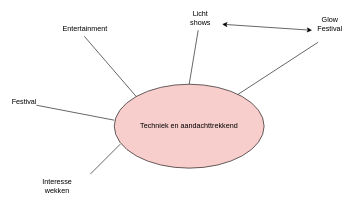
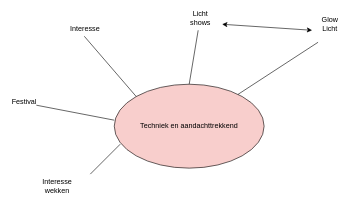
  <mxCell id="0" />
  <mxCell id="1" parent="0" />
  <mxCell id="2" value="Techniek en aandachttrekkend" style="ellipse;whiteSpace=wrap;html=1;fillColor=#f8cecc;" vertex="1" parent="1"><mxGeometry x="190" y="140" width="250" height="140" as="geometry" /></mxCell>
  <mxCell id="3" value="" style="endArrow=none;html=1;" edge="1" parent="1" source="2"><mxGeometry width="50" height="50" relative="1" as="geometry"><mxPoint x="400" y="170" as="sourcePoint" /><mxPoint x="530" y="70" as="targetPoint" /></mxGeometry></mxCell>
- <mxCell id="4" value="Glow Festival" style="text;html=1;strokeColor=none;fillColor=none;align=center;verticalAlign=middle;whiteSpace=wrap;rounded=0;" vertex="1" parent="1"><mxGeometry x="530" y="30" width="40" height="20" as="geometry" /></mxCell>
+ <mxCell id="4" value="Glow Licht" style="text;html=1;strokeColor=none;fillColor=none;align=center;verticalAlign=middle;whiteSpace=wrap;rounded=0;" vertex="1" parent="1"><mxGeometry x="530" y="30" width="40" height="20" as="geometry" /></mxCell>
  <mxCell id="5" value="Licht shows" style="text;html=1;strokeColor=none;fillColor=none;align=center;verticalAlign=middle;whiteSpace=wrap;rounded=0;" vertex="1" parent="1"><mxGeometry x="314" y="20" width="40" height="20" as="geometry" /></mxCell>
  <mxCell id="6" value="" style="endArrow=none;html=1;exitX=0.5;exitY=0;exitDx=0;exitDy=0;" edge="1" parent="1" source="2"><mxGeometry width="50" height="50" relative="1" as="geometry"><mxPoint x="310" y="130" as="sourcePoint" /><mxPoint x="330" y="50" as="targetPoint" /></mxGeometry></mxCell>
  <mxCell id="7" value="" style="endArrow=none;html=1;exitX=0;exitY=0;exitDx=0;exitDy=0;" edge="1" parent="1" source="2"><mxGeometry width="50" height="50" relative="1" as="geometry"><mxPoint x="320" y="180" as="sourcePoint" /><mxPoint x="140" y="60" as="targetPoint" /></mxGeometry></mxCell>
  <mxCell id="8" value="" style="endArrow=classic;startArrow=classic;html=1;" edge="1" parent="1"><mxGeometry width="50" height="50" relative="1" as="geometry"><mxPoint x="370" y="40" as="sourcePoint" /><mxPoint x="520" y="50" as="targetPoint" /></mxGeometry></mxCell>
- <mxCell id="9" value="Entertainment" style="text;html=1;align=center;verticalAlign=middle;resizable=0;points=[];autosize=1;" vertex="1" parent="1"><mxGeometry x="96" y="37" width="90" height="20" as="geometry" /></mxCell>
+ <mxCell id="9" value="Interesse" style="text;html=1;align=center;verticalAlign=middle;resizable=0;points=[];autosize=1;" vertex="1" parent="1"><mxGeometry x="96" y="37" width="90" height="20" as="geometry" /></mxCell>
  <mxCell id="10" value="Festival" style="text;html=1;strokeColor=none;fillColor=none;align=center;verticalAlign=middle;whiteSpace=wrap;rounded=0;" vertex="1" parent="1"><mxGeometry x="20" y="160" width="40" height="20" as="geometry" /></mxCell>
  <mxCell id="11" value="" style="endArrow=none;html=1;exitX=1;exitY=0.75;exitDx=0;exitDy=0;" edge="1" parent="1" source="10"><mxGeometry width="50" height="50" relative="1" as="geometry"><mxPoint x="140" y="250" as="sourcePoint" /><mxPoint x="190" y="200" as="targetPoint" /></mxGeometry></mxCell>
  <mxCell id="12" value="" style="endArrow=none;html=1;" edge="1" parent="1"><mxGeometry width="50" height="50" relative="1" as="geometry"><mxPoint x="150" y="290" as="sourcePoint" /><mxPoint x="200" y="240" as="targetPoint" /></mxGeometry></mxCell>
  <mxCell id="13" value="Interesse wekken" style="text;html=1;strokeColor=none;fillColor=none;align=center;verticalAlign=middle;whiteSpace=wrap;rounded=0;" vertex="1" parent="1"><mxGeometry x="75" y="300" width="40" height="20" as="geometry" /></mxCell>
